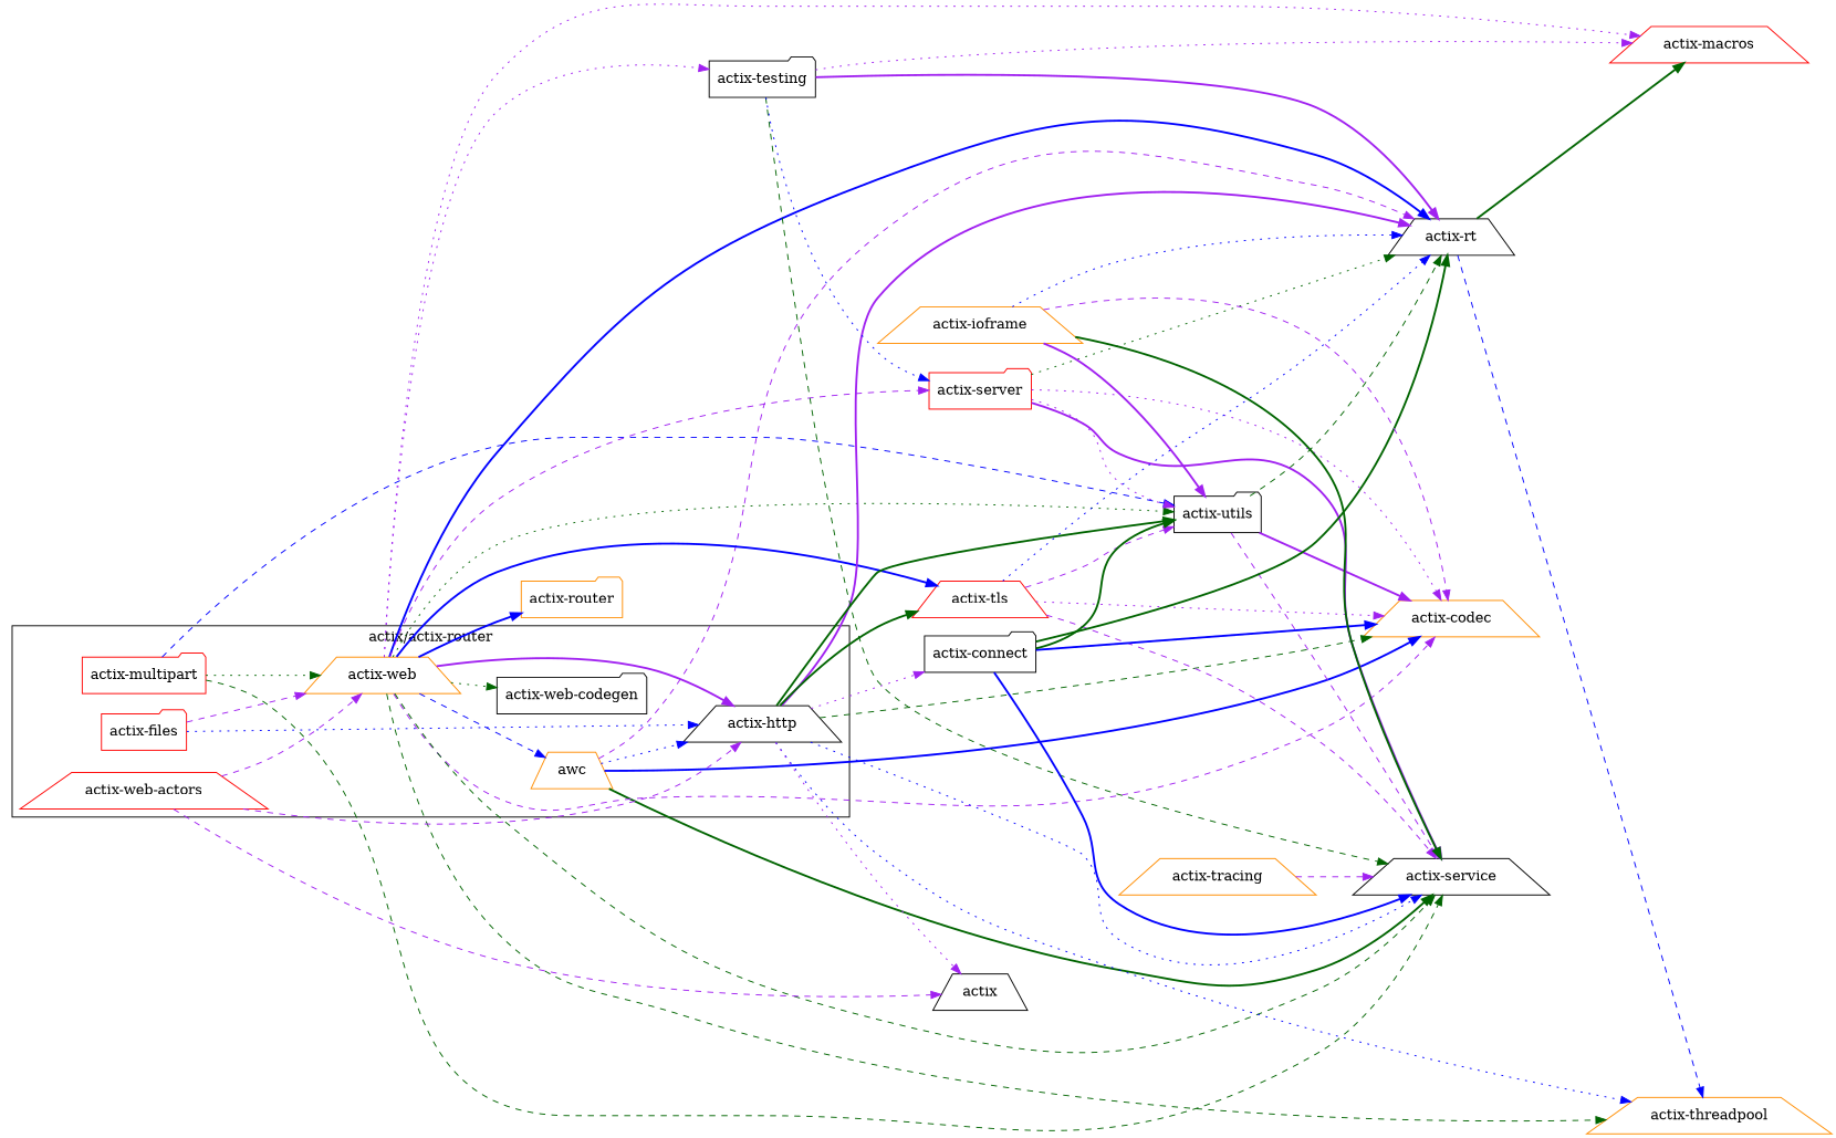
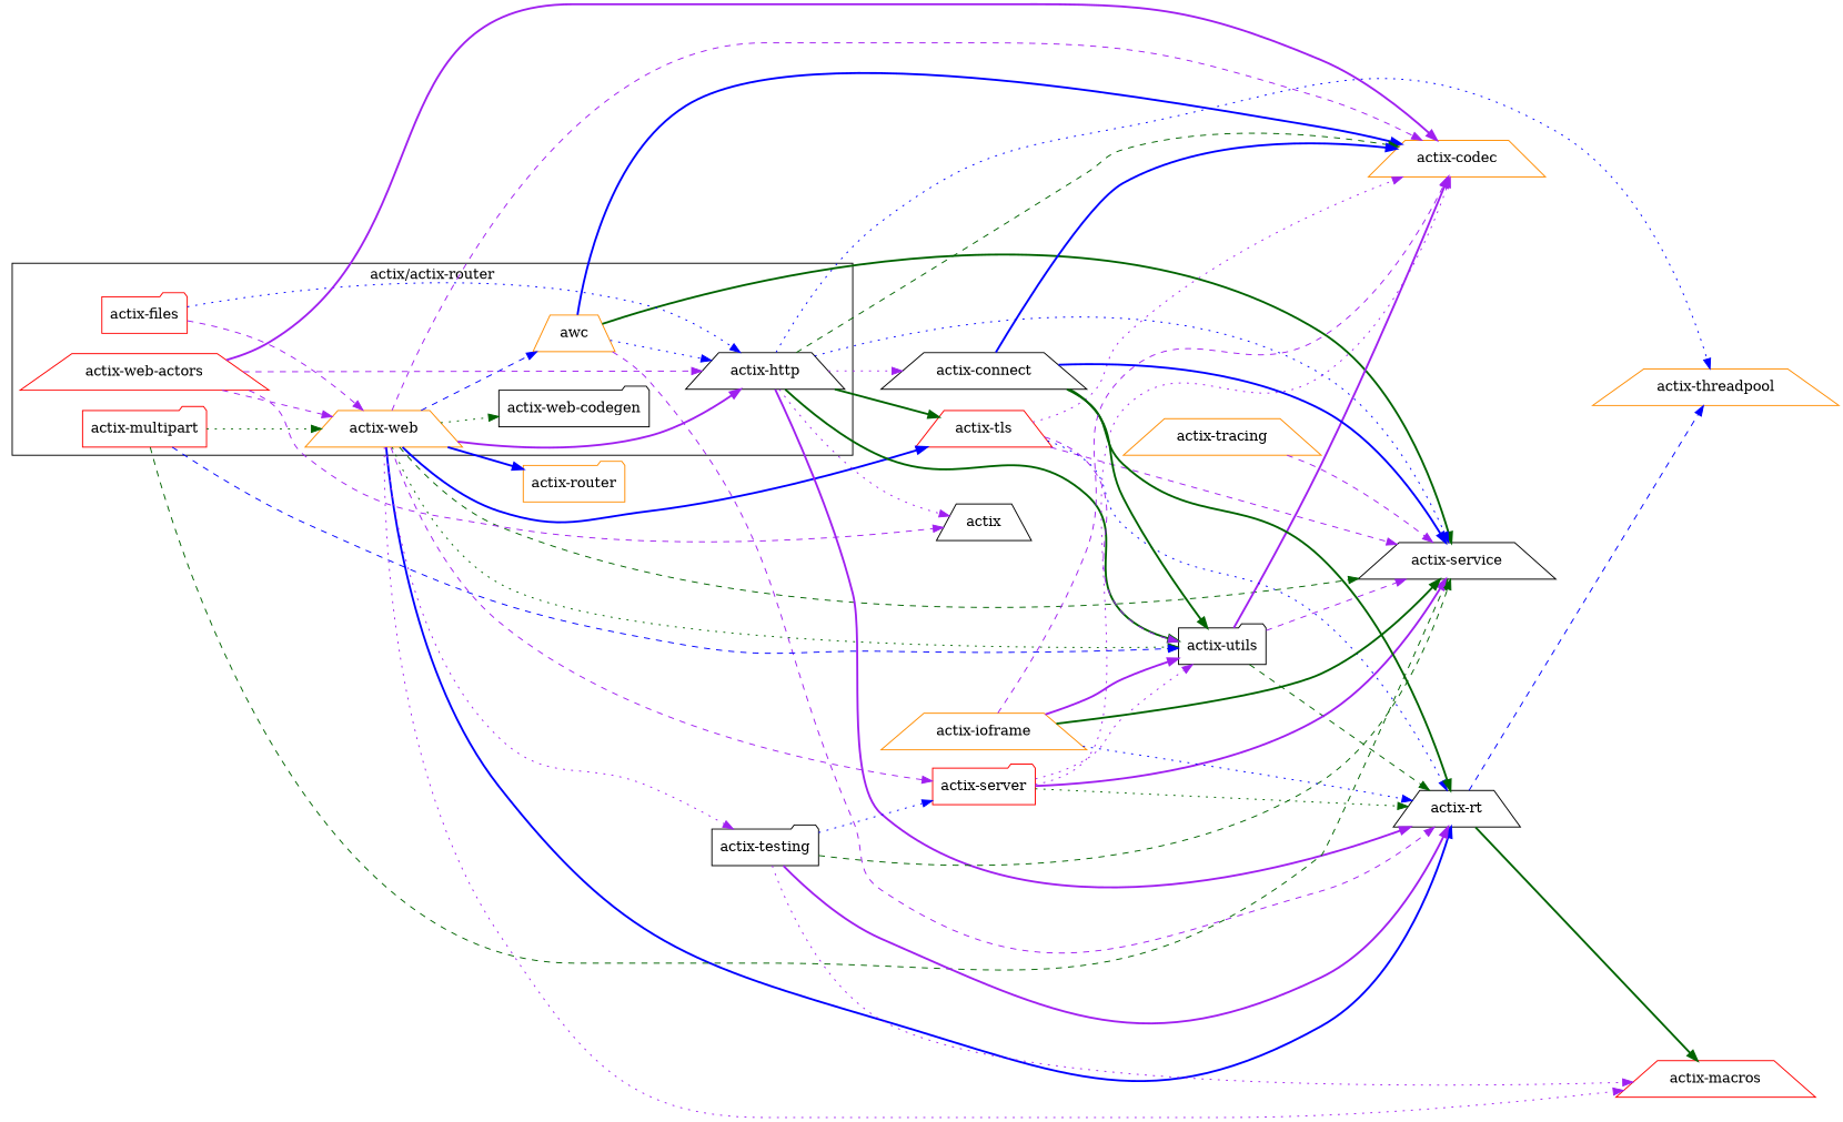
  digraph {
    rankdir=LR
    node [color=black shape=trapezium]
    edge [color=purple style=dashed]
    awc [color=darkorange]
    "actix-web" [color=darkorange]
    "actix-files" [color=red shape=folder]
    "actix-http"
    "actix-multipart" [color=red shape=folder]
    "actix-web-actors" [color=red]
    "actix-web-codegen" [shape=folder]
    "actix-codec" [color=darkorange]
    "actix-service"
    "actix-rt"
    "actix-utils" [shape=folder]
    "actix-router" [color=darkorange shape=folder]
    "actix-server" [color=red shape=folder]
    "actix-testing" [shape=folder]
    "actix-macros" [color=red]
    "actix-threadpool" [color=darkorange]
    "actix-tls" [color=red]
    actix
-   "actix-connect" [shape=folder]
+   "actix-connect"
    "actix-tracing" [color=darkorange]
    "actix-ioframe" [color=darkorange]
    subgraph cluster_1 {
      label="actix/actix-router"
      awc
      "actix-web"
      "actix-files"
      "actix-http"
      "actix-multipart"
      "actix-web-actors"
      "actix-web-codegen"
    }
    awc -> "actix-http" [color=blue style=dotted]
    awc -> "actix-codec" [color=blue style=bold]
    awc -> "actix-service" [color=darkgreen style=bold]
    awc -> "actix-rt"
    "actix-web" -> awc [color=blue]
    "actix-web" -> "actix-http" [style=bold]
    "actix-web" -> "actix-web-codegen" [color=darkgreen style=dotted]
    "actix-web" -> "actix-codec"
    "actix-web" -> "actix-service" [color=darkgreen]
    "actix-web" -> "actix-rt" [color=blue style=bold]
    "actix-web" -> "actix-utils" [color=darkgreen style=dotted]
    "actix-web" -> "actix-router" [color=blue style=bold]
    "actix-web" -> "actix-server"
    "actix-web" -> "actix-testing" [style=dotted]
    "actix-web" -> "actix-macros" [style=dotted]
-   "actix-web" -> "actix-threadpool" [color=darkgreen]
    "actix-web" -> "actix-tls" [color=blue style=bold]
    "actix-files" -> "actix-web"
    "actix-files" -> "actix-http" [color=blue style=dotted]
    "actix-http" -> "actix-codec" [color=darkgreen]
    "actix-http" -> "actix-service" [color=blue style=dotted]
    "actix-http" -> "actix-rt" [style=bold]
    "actix-http" -> "actix-utils" [color=darkgreen style=bold]
    "actix-http" -> "actix-threadpool" [color=blue style=dotted]
    "actix-http" -> "actix-tls" [color=darkgreen style=bold]
    "actix-http" -> actix [style=dotted]
    "actix-http" -> "actix-connect" [style=dotted]
    "actix-multipart" -> "actix-web" [color=darkgreen style=dotted]
    "actix-multipart" -> "actix-service" [color=darkgreen]
    "actix-multipart" -> "actix-utils" [color=blue]
    "actix-web-actors" -> "actix-web"
    "actix-web-actors" -> "actix-http"
+   "actix-web-actors" -> "actix-codec" [style=bold]
    "actix-web-actors" -> actix
    "actix-rt" -> "actix-macros" [color=darkgreen style=bold]
    "actix-rt" -> "actix-threadpool" [color=blue]
    "actix-utils" -> "actix-codec" [style=bold]
    "actix-utils" -> "actix-service"
    "actix-utils" -> "actix-rt" [color=darkgreen]
    "actix-server" -> "actix-codec" [style=dotted]
    "actix-server" -> "actix-service" [style=bold]
    "actix-server" -> "actix-rt" [color=darkgreen style=dotted]
    "actix-server" -> "actix-utils" [style=dotted]
    "actix-testing" -> "actix-service" [color=darkgreen]
    "actix-testing" -> "actix-rt" [style=bold]
    "actix-testing" -> "actix-server" [color=blue style=dotted]
    "actix-testing" -> "actix-macros" [style=dotted]
    "actix-tls" -> "actix-codec" [style=dotted]
    "actix-tls" -> "actix-service"
    "actix-tls" -> "actix-rt" [color=blue style=dotted]
    "actix-tls" -> "actix-utils"
    "actix-connect" -> "actix-codec" [color=blue style=bold]
    "actix-connect" -> "actix-service" [color=blue style=bold]
    "actix-connect" -> "actix-rt" [color=darkgreen style=bold]
    "actix-connect" -> "actix-utils" [color=darkgreen style=bold]
    "actix-tracing" -> "actix-service"
    "actix-ioframe" -> "actix-codec"
    "actix-ioframe" -> "actix-service" [color=darkgreen style=bold]
    "actix-ioframe" -> "actix-rt" [color=blue style=dotted]
    "actix-ioframe" -> "actix-utils" [style=bold]
  }
